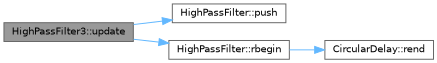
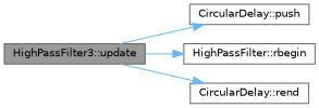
  digraph {
    rankdir=LR
    node [color=grey40 fillcolor=white fontname=Helvetica fontsize=10 shape=box style=filled]
    edge [color=steelblue1 fontname=Helvetica fontsize=10 labelfontname=Helvetica labelfontsize=10 style=solid]
    n1 [color=gray40 fillcolor=grey60 fontcolor=black height=0.2 label="HighPassFilter3::update" width=0.4]
-   n2 [height=0.2 label="HighPassFilter::push" width=0.4]
+   n2 [height=0.2 label="CircularDelay::push" width=0.4]
    n3 [height=0.2 label="HighPassFilter::rbegin" width=0.4]
    n4 [height=0.2 label="CircularDelay::rend" width=0.4]
    n1 -> n2
    n1 -> n3
-   n3 -> n4
+   n1 -> n4
  }
